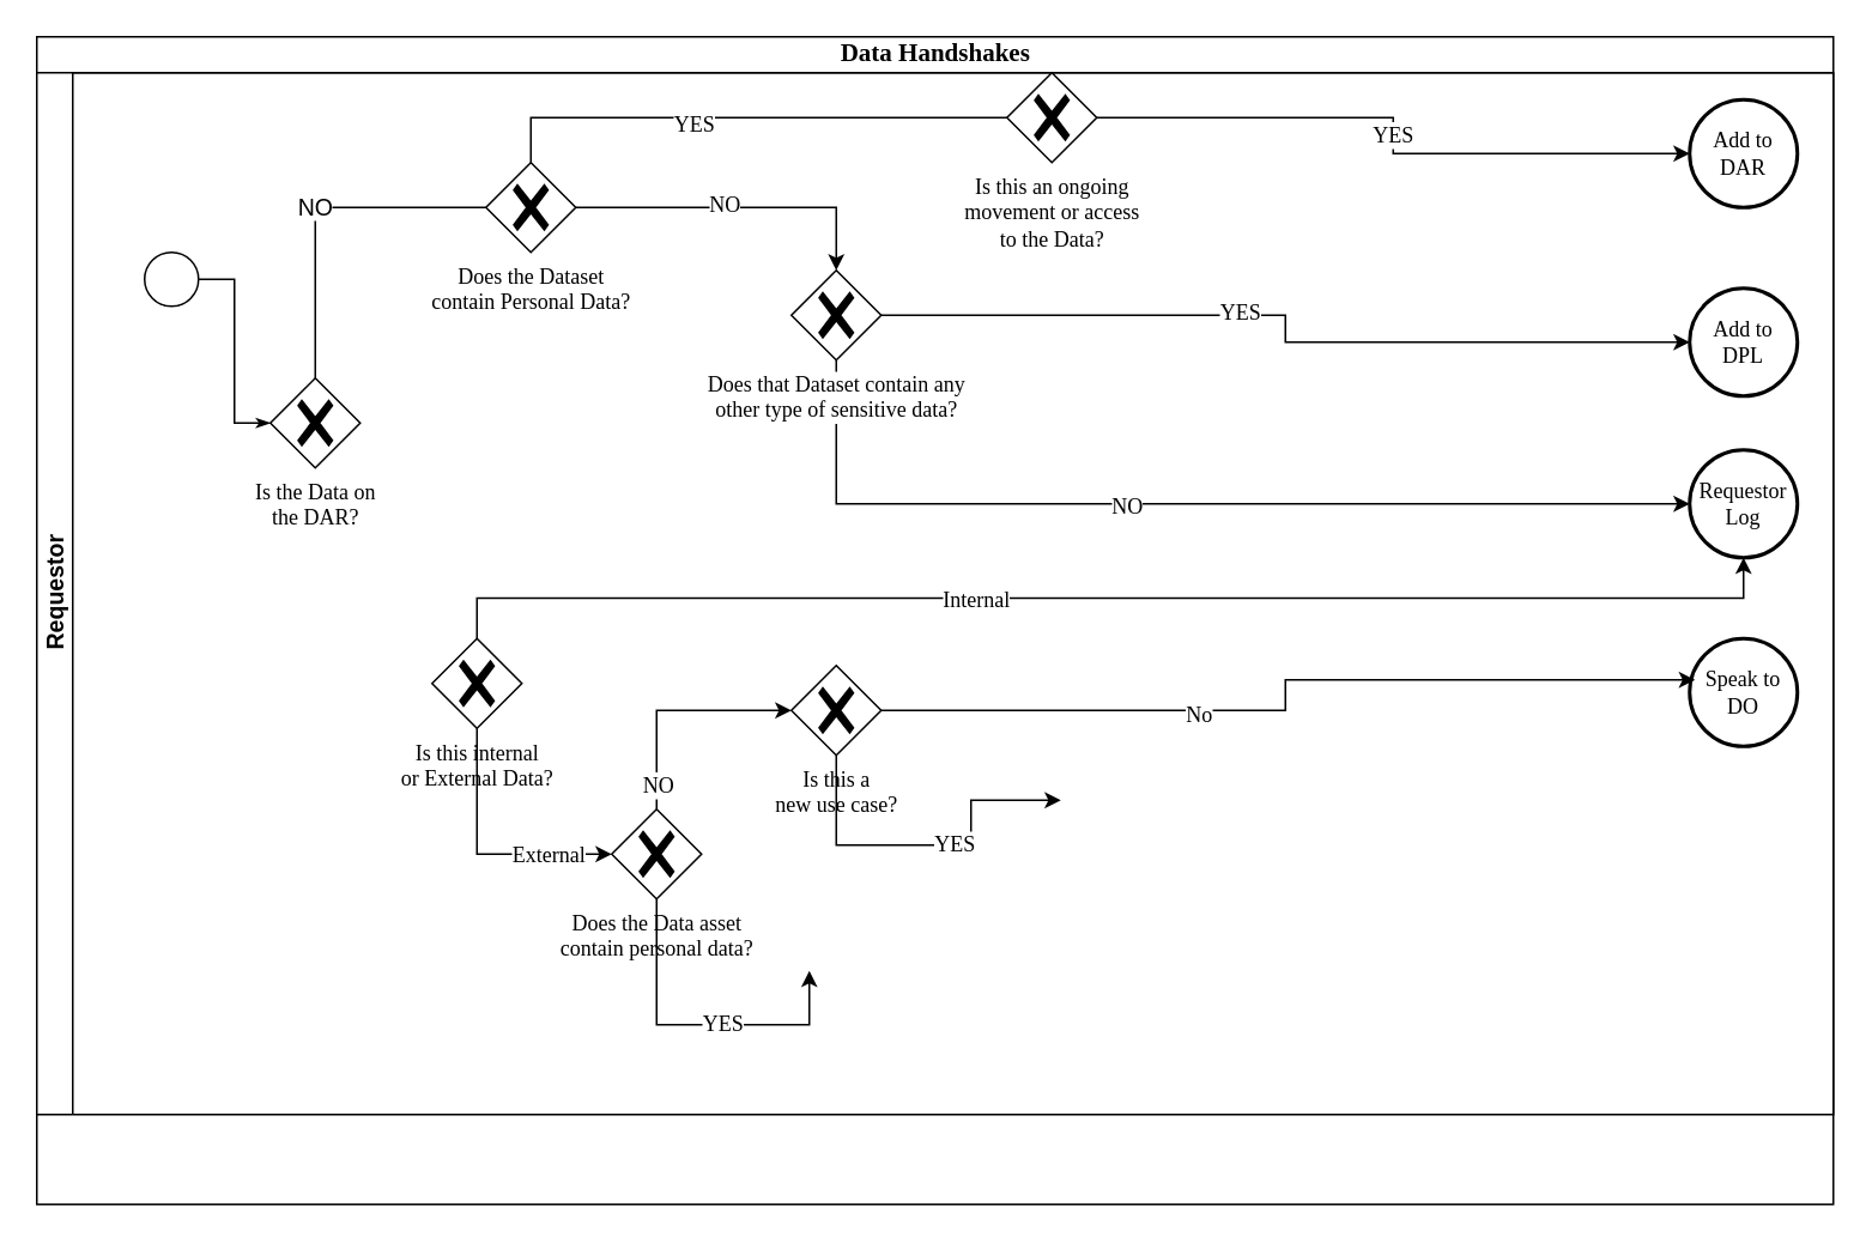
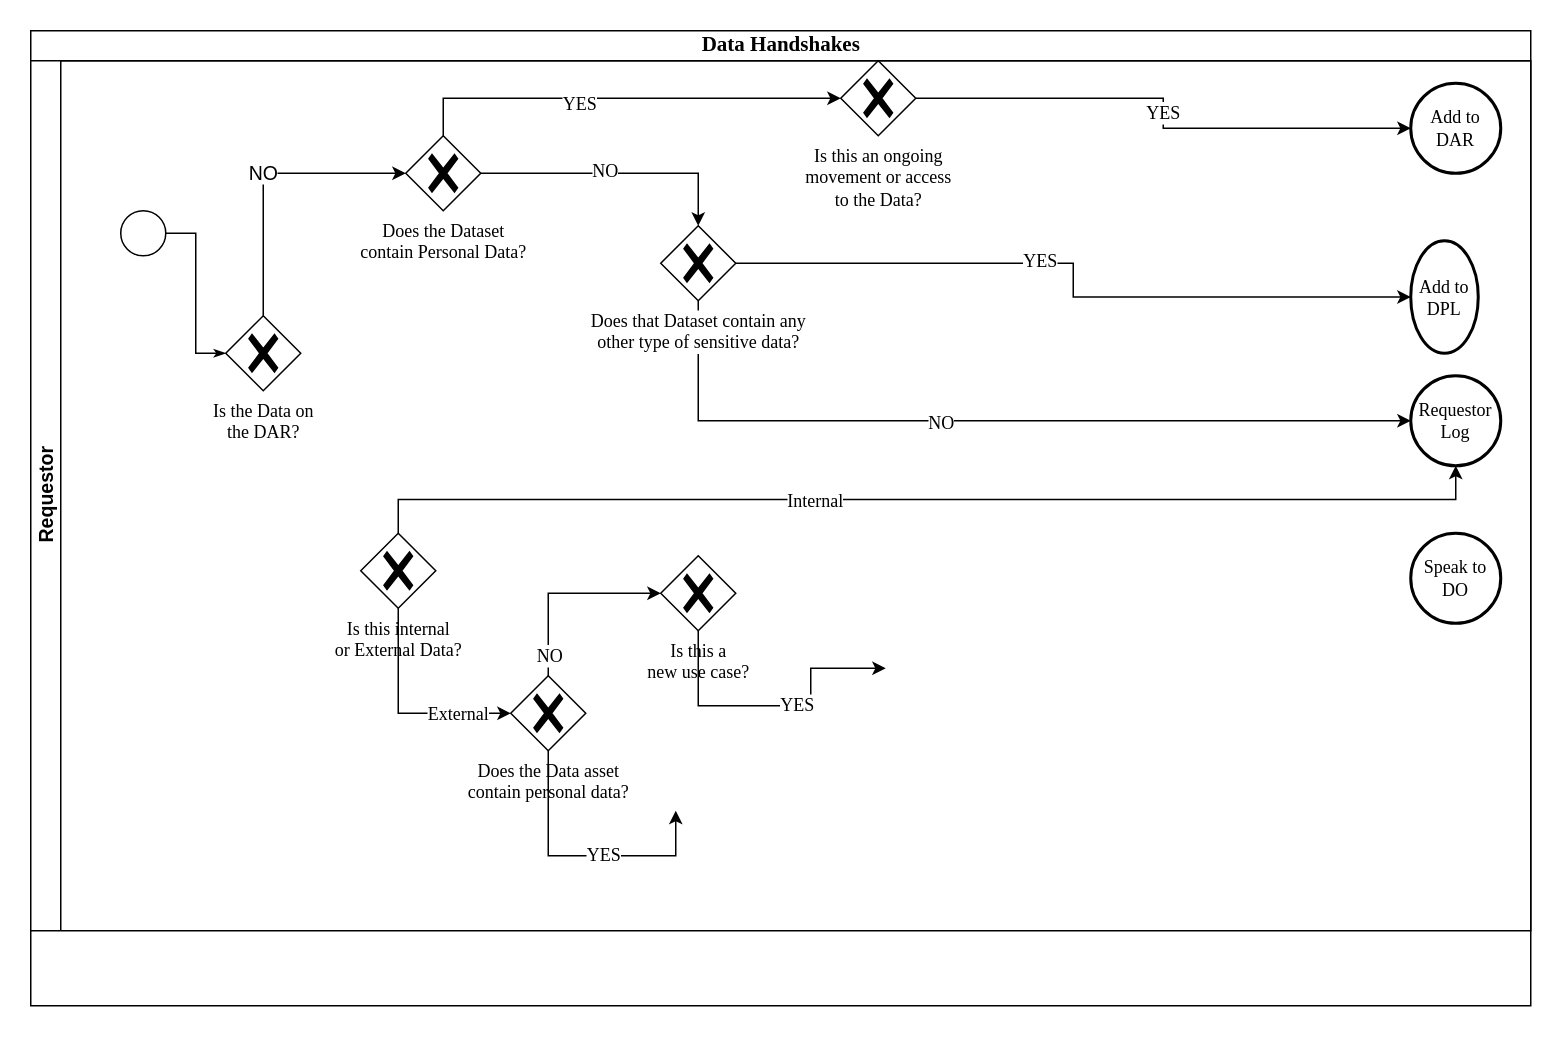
  <mxCell id="0" />
  <mxCell id="1" parent="0" />
  <mxCell id="2" value="Data Handshakes" style="swimlane;html=1;childLayout=stackLayout;horizontal=1;startSize=20;horizontalStack=0;rounded=0;shadow=0;labelBackgroundColor=none;strokeWidth=1;fontFamily=Tahoma;fontSize=14;align=center;" parent="1" vertex="1"><mxGeometry x="20" y="20" width="1000" height="650" as="geometry" /></mxCell>
  <mxCell id="3" value="Requestor" style="swimlane;html=1;startSize=20;horizontal=0;fontSize=13;" parent="2" vertex="1"><mxGeometry y="20" width="1000" height="580" as="geometry" /></mxCell>
  <mxCell id="4" style="edgeStyle=orthogonalEdgeStyle;rounded=0;html=1;labelBackgroundColor=none;startArrow=none;startFill=0;startSize=5;endArrow=classicThin;endFill=1;endSize=5;jettySize=auto;orthogonalLoop=1;strokeWidth=1;fontFamily=Verdana;fontSize=8;entryX=0;entryY=0.5;entryDx=0;entryDy=0;entryPerimeter=0;" parent="3" source="5" target="8" edge="1"><mxGeometry relative="1" as="geometry"><mxPoint x="170" y="165" as="targetPoint" /></mxGeometry></mxCell>
  <mxCell id="5" value="" style="ellipse;whiteSpace=wrap;html=1;rounded=0;shadow=0;labelBackgroundColor=none;strokeWidth=1;fontFamily=Verdana;fontSize=8;align=center;" parent="3" vertex="1"><mxGeometry x="60" y="100" width="30" height="30" as="geometry" /></mxCell>
  <mxCell id="6" value="Add to DAR" style="ellipse;whiteSpace=wrap;html=1;rounded=0;shadow=0;labelBackgroundColor=none;strokeWidth=2;fontFamily=Verdana;fontSize=12;align=center;" parent="3" vertex="1"><mxGeometry x="920" y="15" width="60" height="60" as="geometry" /></mxCell>
- <mxCell id="7" value="NO" style="edgeStyle=orthogonalEdgeStyle;rounded=0;orthogonalLoop=1;jettySize=auto;html=1;entryX=0;entryY=0.5;entryDx=0;entryDy=0;fontSize=13;exitX=0.5;exitY=0;exitDx=0;exitDy=0;exitPerimeter=0;entryPerimeter=0;endArrow=none;" parent="3" source="8" target="13" edge="1"><mxGeometry relative="1" as="geometry"><mxPoint x="215" y="120" as="sourcePoint" /><mxPoint x="290" y="68.5" as="targetPoint" /></mxGeometry></mxCell>
+ <mxCell id="7" value="NO" style="edgeStyle=orthogonalEdgeStyle;rounded=0;orthogonalLoop=1;jettySize=auto;html=1;entryX=0;entryY=0.5;entryDx=0;entryDy=0;fontSize=13;exitX=0.5;exitY=0;exitDx=0;exitDy=0;exitPerimeter=0;entryPerimeter=0;" parent="3" source="8" target="13" edge="1"><mxGeometry relative="1" as="geometry"><mxPoint x="215" y="120" as="sourcePoint" /><mxPoint x="290" y="68.5" as="targetPoint" /></mxGeometry></mxCell>
  <mxCell id="8" value="Is the Data on &lt;br style=&quot;font-size: 12px;&quot;&gt;the DAR?" style="points=[[0.25,0.25,0],[0.5,0,0],[0.75,0.25,0],[1,0.5,0],[0.75,0.75,0],[0.5,1,0],[0.25,0.75,0],[0,0.5,0]];shape=mxgraph.bpmn.gateway2;html=1;verticalLabelPosition=bottom;labelBackgroundColor=#ffffff;verticalAlign=top;align=center;perimeter=rhombusPerimeter;outlineConnect=0;outline=none;symbol=none;gwType=exclusive;rounded=0;fontSize=12;fontFamily=Tahoma;" parent="3" vertex="1"><mxGeometry x="130" y="170" width="50" height="50" as="geometry" /></mxCell>
  <mxCell id="9" style="edgeStyle=orthogonalEdgeStyle;rounded=0;orthogonalLoop=1;jettySize=auto;html=1;exitX=1;exitY=0.5;exitDx=0;exitDy=0;exitPerimeter=0;fontFamily=Tahoma;fontSize=12;" parent="3" source="13" target="21" edge="1"><mxGeometry relative="1" as="geometry" /></mxCell>
  <mxCell id="10" value="NO" style="edgeLabel;html=1;align=center;verticalAlign=middle;resizable=0;points=[];fontSize=12;fontFamily=Tahoma;" parent="9" vertex="1" connectable="0"><mxGeometry x="-0.089" y="2" relative="1" as="geometry"><mxPoint as="offset" /></mxGeometry></mxCell>
- <mxCell id="11" style="edgeStyle=orthogonalEdgeStyle;rounded=0;orthogonalLoop=1;jettySize=auto;html=1;exitX=0.5;exitY=0;exitDx=0;exitDy=0;exitPerimeter=0;entryX=0;entryY=0.5;entryDx=0;entryDy=0;entryPerimeter=0;fontFamily=Tahoma;fontSize=12;endArrow=none;" parent="3" source="13" target="23" edge="1"><mxGeometry relative="1" as="geometry" /></mxCell>
+ <mxCell id="11" style="edgeStyle=orthogonalEdgeStyle;rounded=0;orthogonalLoop=1;jettySize=auto;html=1;exitX=0.5;exitY=0;exitDx=0;exitDy=0;exitPerimeter=0;entryX=0;entryY=0.5;entryDx=0;entryDy=0;entryPerimeter=0;fontFamily=Tahoma;fontSize=12;" parent="3" source="13" target="23" edge="1"><mxGeometry relative="1" as="geometry" /></mxCell>
  <mxCell id="12" value="YES" style="edgeLabel;html=1;align=center;verticalAlign=middle;resizable=0;points=[];fontSize=12;fontFamily=Tahoma;" parent="11" vertex="1" connectable="0"><mxGeometry x="-0.205" y="-2" relative="1" as="geometry"><mxPoint y="1" as="offset" /></mxGeometry></mxCell>
  <mxCell id="13" value="Does the Dataset&lt;br style=&quot;font-size: 12px&quot;&gt;contain Personal Data?" style="points=[[0.25,0.25,0],[0.5,0,0],[0.75,0.25,0],[1,0.5,0],[0.75,0.75,0],[0.5,1,0],[0.25,0.75,0],[0,0.5,0]];shape=mxgraph.bpmn.gateway2;html=1;verticalLabelPosition=bottom;labelBackgroundColor=#ffffff;verticalAlign=top;align=center;perimeter=rhombusPerimeter;outlineConnect=0;outline=none;symbol=none;gwType=exclusive;rounded=0;fontFamily=Tahoma;fontSize=12;" parent="3" vertex="1"><mxGeometry x="250" y="50" width="50" height="50" as="geometry" /></mxCell>
  <mxCell id="14" value="" style="edgeStyle=orthogonalEdgeStyle;rounded=0;orthogonalLoop=1;jettySize=auto;html=1;fontFamily=Tahoma;fontSize=12;exitX=0.5;exitY=0;exitDx=0;exitDy=0;exitPerimeter=0;" parent="3" source="16" target="25" edge="1"><mxGeometry relative="1" as="geometry"><mxPoint x="340" y="295" as="targetPoint" /></mxGeometry></mxCell>
  <mxCell id="15" value="Internal" style="edgeLabel;html=1;align=center;verticalAlign=middle;resizable=0;points=[];fontSize=12;fontFamily=Tahoma;" parent="14" vertex="1" connectable="0"><mxGeometry x="-0.2" y="-1" relative="1" as="geometry"><mxPoint as="offset" /></mxGeometry></mxCell>
  <mxCell id="16" value="Is this internal&lt;br&gt;or External Data?" style="points=[[0.25,0.25,0],[0.5,0,0],[0.75,0.25,0],[1,0.5,0],[0.75,0.75,0],[0.5,1,0],[0.25,0.75,0],[0,0.5,0]];shape=mxgraph.bpmn.gateway2;html=1;verticalLabelPosition=bottom;labelBackgroundColor=#ffffff;verticalAlign=top;align=center;perimeter=rhombusPerimeter;outlineConnect=0;outline=none;symbol=none;gwType=exclusive;rounded=0;fontFamily=Tahoma;fontSize=12;" parent="3" vertex="1"><mxGeometry x="220" y="315" width="50" height="50" as="geometry" /></mxCell>
  <mxCell id="17" style="edgeStyle=orthogonalEdgeStyle;rounded=0;orthogonalLoop=1;jettySize=auto;html=1;exitX=1;exitY=0.5;exitDx=0;exitDy=0;exitPerimeter=0;entryX=0;entryY=0.5;entryDx=0;entryDy=0;fontFamily=Tahoma;fontSize=12;" parent="3" source="21" target="24" edge="1"><mxGeometry relative="1" as="geometry" /></mxCell>
  <mxCell id="18" value="YES" style="edgeLabel;html=1;align=center;verticalAlign=middle;resizable=0;points=[];fontSize=12;fontFamily=Tahoma;" parent="17" vertex="1" connectable="0"><mxGeometry x="-0.144" y="2" relative="1" as="geometry"><mxPoint as="offset" /></mxGeometry></mxCell>
  <mxCell id="19" style="edgeStyle=orthogonalEdgeStyle;rounded=0;orthogonalLoop=1;jettySize=auto;html=1;exitX=0.5;exitY=1;exitDx=0;exitDy=0;exitPerimeter=0;entryX=0;entryY=0.5;entryDx=0;entryDy=0;fontFamily=Tahoma;fontSize=12;" parent="3" source="21" target="25" edge="1"><mxGeometry relative="1" as="geometry" /></mxCell>
  <mxCell id="20" value="NO" style="edgeLabel;html=1;align=center;verticalAlign=middle;resizable=0;points=[];fontSize=12;fontFamily=Tahoma;" parent="19" vertex="1" connectable="0"><mxGeometry x="-0.132" y="-1" relative="1" as="geometry"><mxPoint as="offset" /></mxGeometry></mxCell>
  <mxCell id="21" value="Does that Dataset contain any&lt;br&gt;other type of sensitive data?" style="points=[[0.25,0.25,0],[0.5,0,0],[0.75,0.25,0],[1,0.5,0],[0.75,0.75,0],[0.5,1,0],[0.25,0.75,0],[0,0.5,0]];shape=mxgraph.bpmn.gateway2;html=1;verticalLabelPosition=bottom;labelBackgroundColor=#ffffff;verticalAlign=top;align=center;perimeter=rhombusPerimeter;outlineConnect=0;outline=none;symbol=none;gwType=exclusive;rounded=0;fontFamily=Tahoma;fontSize=12;" parent="3" vertex="1"><mxGeometry x="420" y="110" width="50" height="50" as="geometry" /></mxCell>
  <mxCell id="22" value="YES" style="edgeStyle=orthogonalEdgeStyle;rounded=0;orthogonalLoop=1;jettySize=auto;html=1;exitX=1;exitY=0.5;exitDx=0;exitDy=0;exitPerimeter=0;fontFamily=Tahoma;fontSize=12;" parent="3" source="23" target="6" edge="1"><mxGeometry relative="1" as="geometry"><mxPoint x="630" y="35" as="targetPoint" /></mxGeometry></mxCell>
  <mxCell id="23" value="Is this an ongoing &lt;br&gt;movement or access&lt;br&gt;to the Data?" style="points=[[0.25,0.25,0],[0.5,0,0],[0.75,0.25,0],[1,0.5,0],[0.75,0.75,0],[0.5,1,0],[0.25,0.75,0],[0,0.5,0]];shape=mxgraph.bpmn.gateway2;html=1;verticalLabelPosition=bottom;labelBackgroundColor=#ffffff;verticalAlign=top;align=center;perimeter=rhombusPerimeter;outlineConnect=0;outline=none;symbol=none;gwType=exclusive;rounded=0;fontFamily=Tahoma;fontSize=12;" parent="3" vertex="1"><mxGeometry x="540" width="50" height="50" as="geometry" /></mxCell>
- <mxCell id="24" value="Add to DPL" style="ellipse;whiteSpace=wrap;html=1;rounded=0;shadow=0;labelBackgroundColor=none;strokeWidth=2;fontFamily=Verdana;fontSize=12;align=center;" parent="3" vertex="1"><mxGeometry x="920" y="120" width="60" height="60" as="geometry" /></mxCell>
+ <mxCell id="24" value="Add to DPL" style="ellipse;whiteSpace=wrap;html=1;rounded=0;shadow=0;labelBackgroundColor=none;strokeWidth=2;fontFamily=Verdana;fontSize=12;align=center;" parent="3" vertex="1"><mxGeometry x="920" y="120" width="45" height="75" as="geometry" /></mxCell>
  <mxCell id="25" value="Requestor&lt;br&gt;Log" style="ellipse;whiteSpace=wrap;html=1;rounded=0;shadow=0;labelBackgroundColor=none;strokeWidth=2;fontFamily=Verdana;fontSize=12;align=center;" parent="3" vertex="1"><mxGeometry x="920" y="210" width="60" height="60" as="geometry" /></mxCell>
  <mxCell id="26" value="" style="edgeStyle=orthogonalEdgeStyle;rounded=0;orthogonalLoop=1;jettySize=auto;html=1;fontFamily=Tahoma;fontSize=12;exitX=0.5;exitY=0;exitDx=0;exitDy=0;exitPerimeter=0;entryX=0;entryY=0.5;entryDx=0;entryDy=0;entryPerimeter=0;" parent="3" source="28" target="31" edge="1"><mxGeometry relative="1" as="geometry" /></mxCell>
  <mxCell id="27" value="NO" style="edgeLabel;html=1;align=center;verticalAlign=middle;resizable=0;points=[];fontSize=12;fontFamily=Tahoma;" parent="26" vertex="1" connectable="0"><mxGeometry x="-0.783" relative="1" as="geometry"><mxPoint as="offset" /></mxGeometry></mxCell>
  <mxCell id="28" value="Does the Data asset&lt;br&gt;contain personal data?" style="points=[[0.25,0.25,0],[0.5,0,0],[0.75,0.25,0],[1,0.5,0],[0.75,0.75,0],[0.5,1,0],[0.25,0.75,0],[0,0.5,0]];shape=mxgraph.bpmn.gateway2;html=1;verticalLabelPosition=bottom;labelBackgroundColor=#ffffff;verticalAlign=top;align=center;perimeter=rhombusPerimeter;outlineConnect=0;outline=none;symbol=none;gwType=exclusive;rounded=0;fontFamily=Tahoma;fontSize=12;" parent="3" vertex="1"><mxGeometry x="320" y="410" width="50" height="50" as="geometry" /></mxCell>
  <mxCell id="29" value="" style="edgeStyle=orthogonalEdgeStyle;rounded=0;orthogonalLoop=1;jettySize=auto;html=1;fontFamily=Tahoma;fontSize=12;exitX=0.5;exitY=1;exitDx=0;exitDy=0;exitPerimeter=0;entryX=0;entryY=0.5;entryDx=0;entryDy=0;entryPerimeter=0;" parent="3" source="16" target="28" edge="1"><mxGeometry relative="1" as="geometry" /></mxCell>
  <mxCell id="30" value="External" style="edgeLabel;html=1;align=center;verticalAlign=middle;resizable=0;points=[];fontSize=12;fontFamily=Tahoma;" parent="29" vertex="1" connectable="0"><mxGeometry x="0.503" relative="1" as="geometry"><mxPoint as="offset" /></mxGeometry></mxCell>
  <mxCell id="31" value="Is this a &lt;br&gt;new use case?" style="points=[[0.25,0.25,0],[0.5,0,0],[0.75,0.25,0],[1,0.5,0],[0.75,0.75,0],[0.5,1,0],[0.25,0.75,0],[0,0.5,0]];shape=mxgraph.bpmn.gateway2;html=1;verticalLabelPosition=bottom;labelBackgroundColor=#ffffff;verticalAlign=top;align=center;perimeter=rhombusPerimeter;outlineConnect=0;outline=none;symbol=none;gwType=exclusive;rounded=0;fontFamily=Tahoma;fontSize=12;" parent="3" vertex="1"><mxGeometry x="420" y="330" width="50" height="50" as="geometry" /></mxCell>
  <mxCell id="32" value="Speak to DO" style="ellipse;whiteSpace=wrap;html=1;rounded=0;shadow=0;labelBackgroundColor=none;strokeWidth=2;fontFamily=Verdana;fontSize=12;align=center;" parent="3" vertex="1"><mxGeometry x="920" y="315" width="60" height="60" as="geometry" /></mxCell>
- <mxCell id="33" style="edgeStyle=orthogonalEdgeStyle;rounded=0;orthogonalLoop=1;jettySize=auto;html=1;exitX=1;exitY=0.5;exitDx=0;exitDy=0;exitPerimeter=0;fontFamily=Tahoma;fontSize=12;entryX=0.05;entryY=0.383;entryDx=0;entryDy=0;entryPerimeter=0;" parent="3" source="31" target="32" edge="1"><mxGeometry relative="1" as="geometry"><mxPoint x="770" y="350" as="targetPoint" /></mxGeometry></mxCell>
- <mxCell id="34" value="No" style="edgeLabel;html=1;align=center;verticalAlign=middle;resizable=0;points=[];fontSize=12;fontFamily=Tahoma;" parent="33" vertex="1" connectable="0"><mxGeometry x="-0.253" y="-2" relative="1" as="geometry"><mxPoint as="offset" /></mxGeometry></mxCell>
  <mxCell id="35" value="" style="edgeStyle=orthogonalEdgeStyle;rounded=0;orthogonalLoop=1;jettySize=auto;html=1;fontFamily=Tahoma;fontSize=12;exitX=0.5;exitY=1;exitDx=0;exitDy=0;exitPerimeter=0;" parent="3" source="31" edge="1"><mxGeometry relative="1" as="geometry"><Array as="points"><mxPoint x="445" y="430" /><mxPoint x="520" y="430" /><mxPoint x="520" y="405" /></Array><mxPoint x="570" y="405" as="targetPoint" /></mxGeometry></mxCell>
  <mxCell id="36" value="YES" style="edgeLabel;html=1;align=center;verticalAlign=middle;resizable=0;points=[];fontSize=12;fontFamily=Tahoma;" parent="35" vertex="1" connectable="0"><mxGeometry x="0.15" y="1" relative="1" as="geometry"><mxPoint as="offset" /></mxGeometry></mxCell>
  <mxCell id="37" value="" style="edgeStyle=orthogonalEdgeStyle;rounded=0;orthogonalLoop=1;jettySize=auto;html=1;fontFamily=Tahoma;fontSize=12;exitX=0.5;exitY=1;exitDx=0;exitDy=0;exitPerimeter=0;" parent="1" source="28" edge="1"><mxGeometry relative="1" as="geometry"><Array as="points"><mxPoint x="365" y="570" /><mxPoint x="450" y="570" /></Array><mxPoint x="475" y="430" as="sourcePoint" /><mxPoint x="450" y="540" as="targetPoint" /></mxGeometry></mxCell>
  <mxCell id="38" value="YES" style="edgeLabel;html=1;align=center;verticalAlign=middle;resizable=0;points=[];fontSize=12;fontFamily=Tahoma;" parent="37" vertex="1" connectable="0"><mxGeometry x="0.15" y="1" relative="1" as="geometry"><mxPoint as="offset" /></mxGeometry></mxCell>
